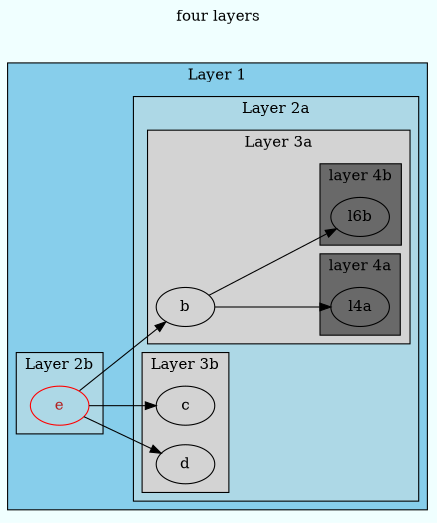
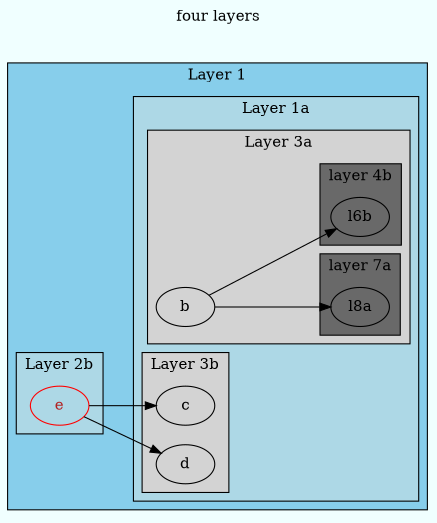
  digraph {
    bgcolor=azure
    label="four layers"
    labelloc=t
    rankdir=LR
    node [color=black fontcolor=black]
    e [color=red fontcolor=firebrick]
-   l4a
+   l4a [label=l8a]
    n3 [label=l6b]
    b
    c [color="" fontcolor=""]
    d [color="" fontcolor=""]
    subgraph cluster_1 {
      bgcolor=skyblue
      label="Layer 1"
      subgraph cluster_2 {
        bgcolor=lightblue
        label="Layer 2b"
        e
      }
      subgraph cluster_3 {
        bgcolor=lightblue
-       label="Layer 2a"
+       label="Layer 1a"
        subgraph cluster_4 {
          bgcolor=lightgray
          label="Layer 3a"
          b
          subgraph cluster_5 {
            bgcolor=dimgray
-           label="layer 4a"
+           label="layer 7a"
            l4a
          }
          subgraph cluster_6 {
            bgcolor=dimgray
            label="layer 4b"
            n3
          }
        }
        subgraph cluster_7 {
          bgcolor=lightgray
          label="Layer 3b"
          c
          d
        }
      }
    }
-   e -> b
    e -> c
    e -> d
    b -> l4a
    b -> n3
  }
